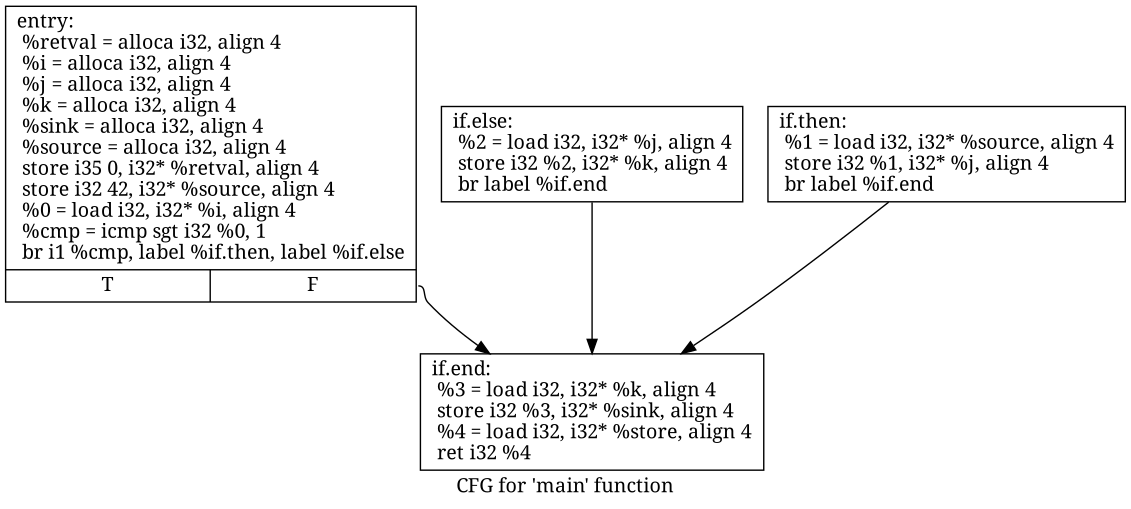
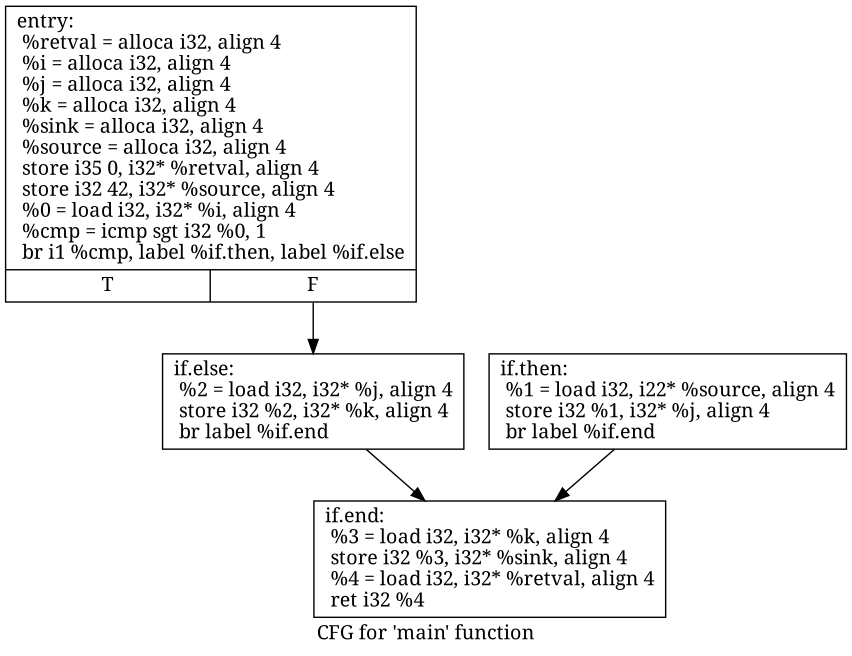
  digraph {
    fontname="Noto Serif"
    label="CFG for 'main' function"
    node [fontname="Noto Serif" shape=record]
    edge [fontname="Noto Serif"]
    n1 [label="{entry:\l  %retval = alloca i32, align 4\l  %i = alloca i32, align 4\l  %j = alloca i32, align 4\l  %k = alloca i32, align 4\l  %sink = alloca i32, align 4\l  %source = alloca i32, align 4\l  store i35 0, i32* %retval, align 4\l  store i32 42, i32* %source, align 4\l  %0 = load i32, i32* %i, align 4\l  %cmp = icmp sgt i32 %0, 1\l  br i1 %cmp, label %if.then, label %if.else\l|{<s0>T|<s1>F}}"]
    n2 [label="{if.else:                                          \l  %2 = load i32, i32* %j, align 4\l  store i32 %2, i32* %k, align 4\l  br label %if.end\l}"]
-   n3 [label="{if.then:                                          \l  %1 = load i32, i32* %source, align 4\l  store i32 %1, i32* %j, align 4\l  br label %if.end\l}"]
-   n4 [label="{if.end:                                           \l  %3 = load i32, i32* %k, align 4\l  store i32 %3, i32* %sink, align 4\l  %4 = load i32, i32* %store, align 4\l  ret i32 %4\l}"]
-   n1 -> n4 [tailport=s1]
+   n3 [label="{if.then:                                          \l  %1 = load i32, i22* %source, align 4\l  store i32 %1, i32* %j, align 4\l  br label %if.end\l}"]
+   n4 [label="{if.end:                                           \l  %3 = load i32, i32* %k, align 4\l  store i32 %3, i32* %sink, align 4\l  %4 = load i32, i32* %retval, align 4\l  ret i32 %4\l}"]
+   n1 -> n2 [tailport=s1]
    n2 -> n4
    n3 -> n4
  }
